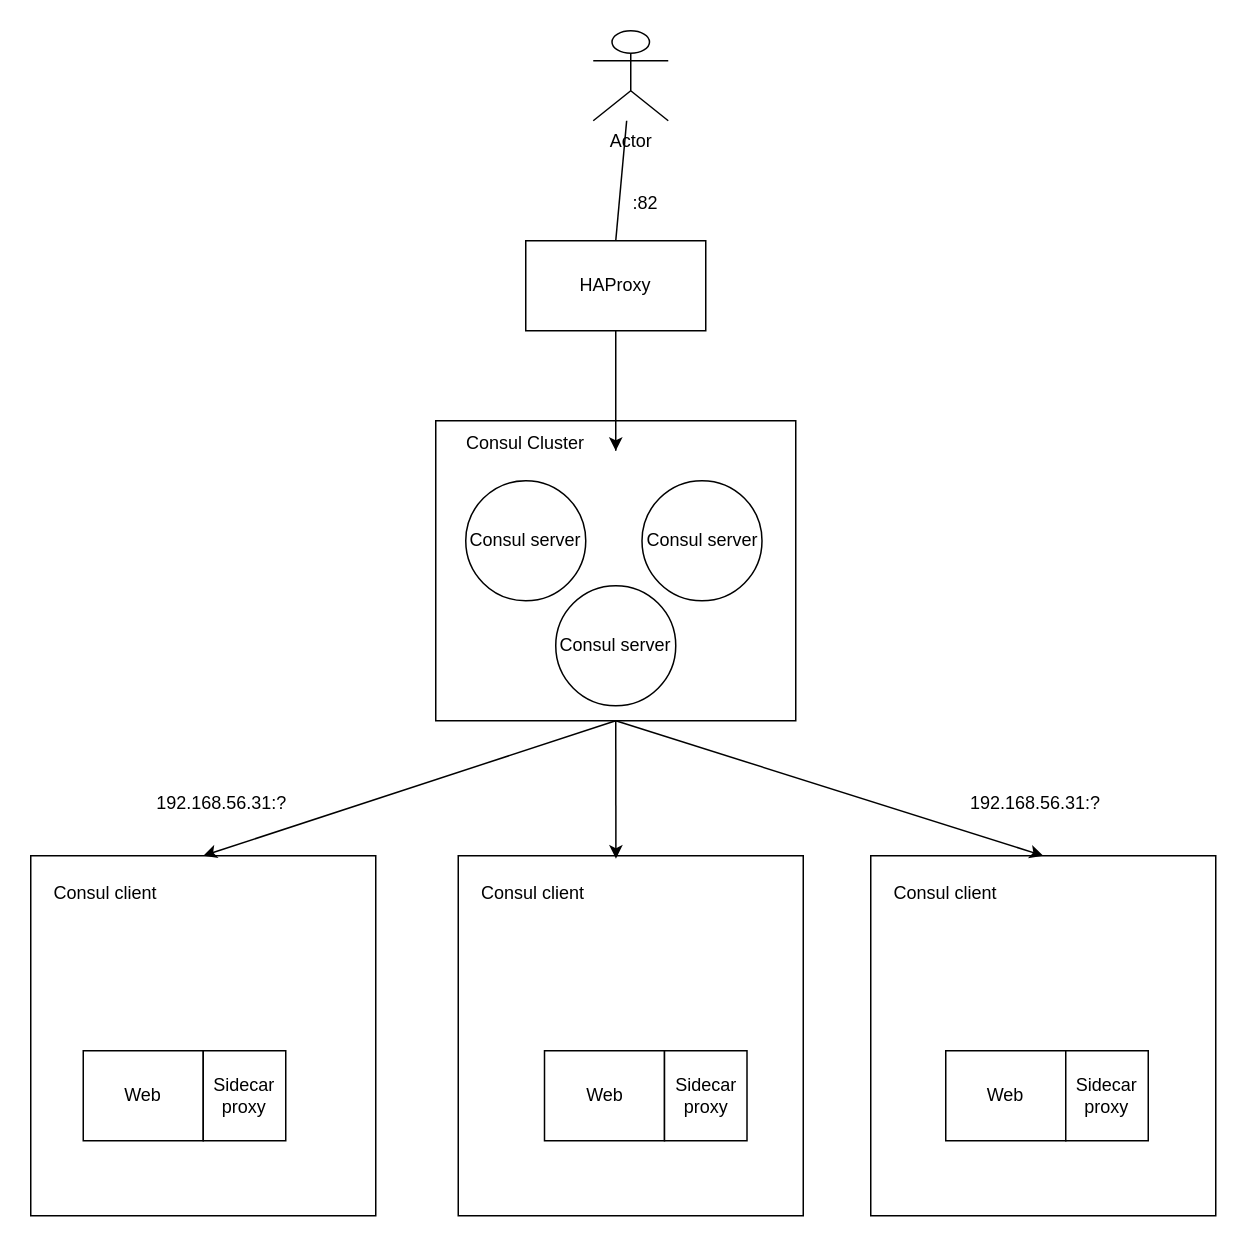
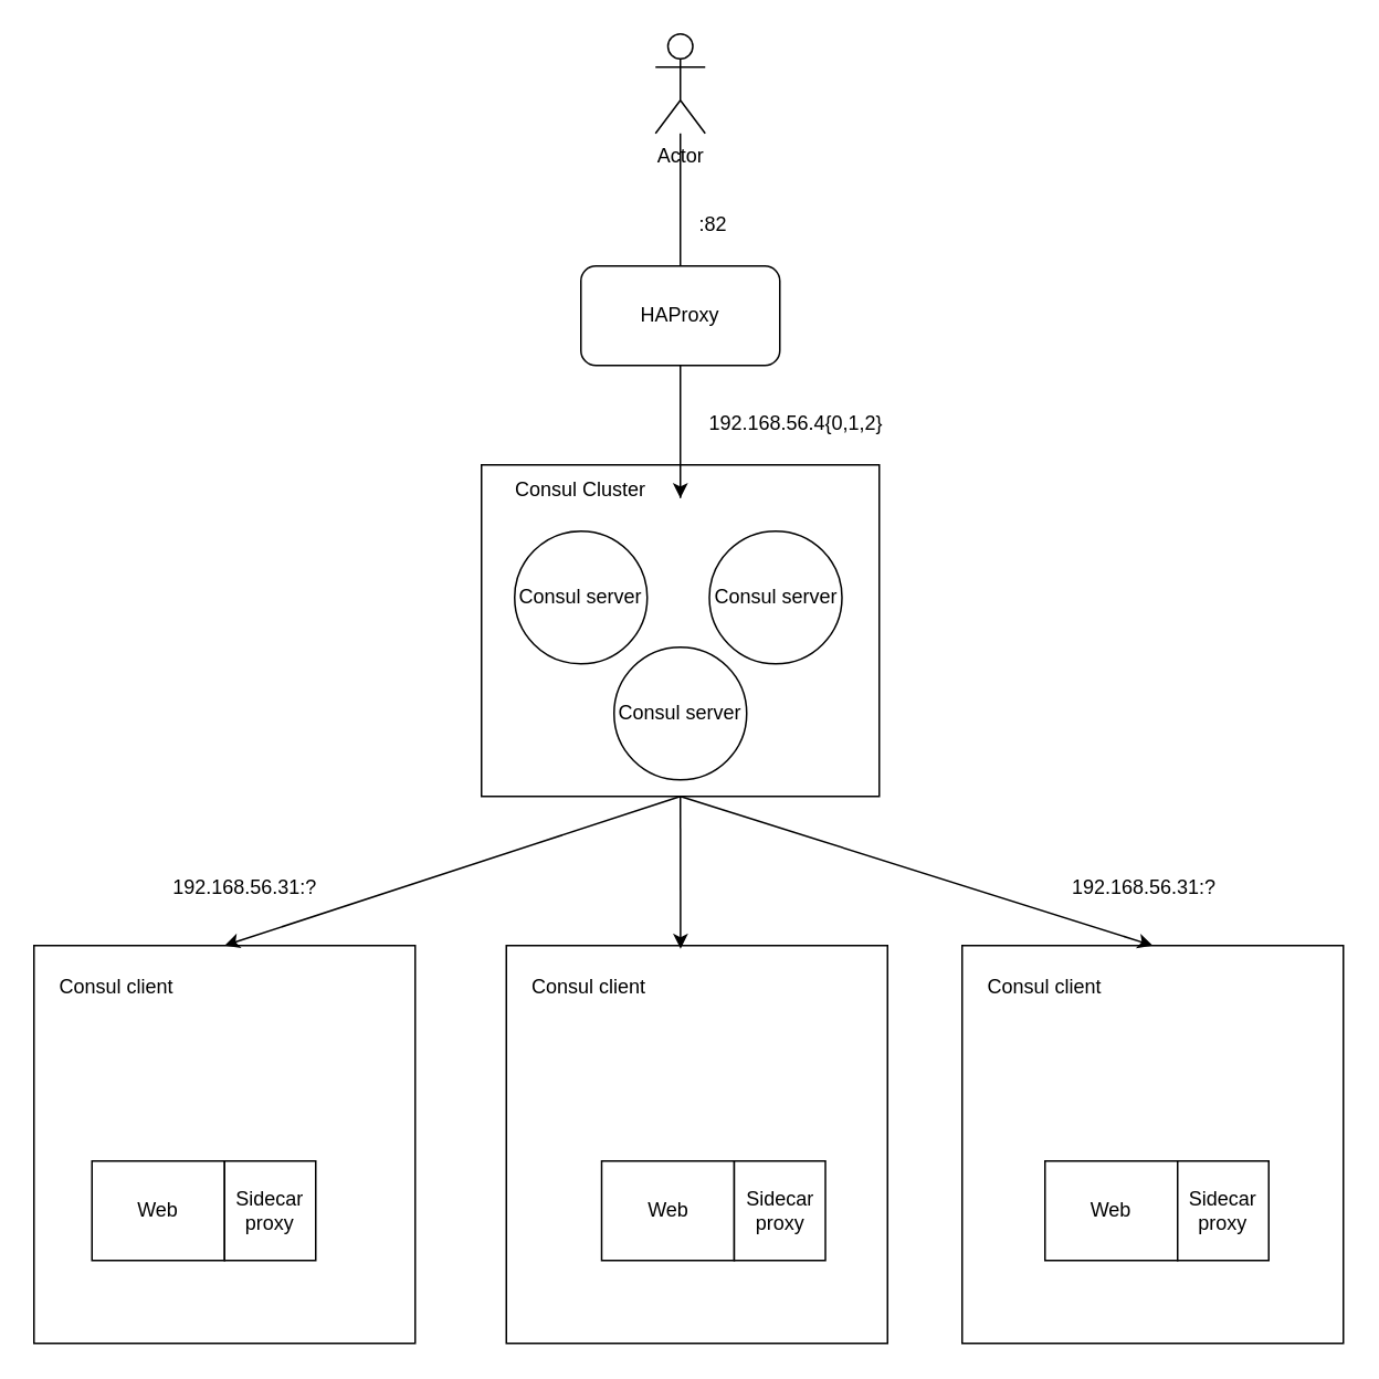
  <mxCell id="0" />
  <mxCell id="1" parent="0" />
  <mxCell id="2" value="Web" style="rounded=0;whiteSpace=wrap;html=1;" vertex="1" parent="1"><mxGeometry x="55" y="700" width="80" height="60" as="geometry" /></mxCell>
  <mxCell id="3" value="Sidecar proxy" style="rounded=0;whiteSpace=wrap;html=1;" vertex="1" parent="1"><mxGeometry x="135" y="700" width="55" height="60" as="geometry" /></mxCell>
  <mxCell id="4" value="" style="rounded=0;whiteSpace=wrap;html=1;fillColor=none;" vertex="1" parent="1"><mxGeometry x="20" y="570" width="230" height="240" as="geometry" /></mxCell>
  <mxCell id="5" value="Web" style="rounded=0;whiteSpace=wrap;html=1;" vertex="1" parent="1"><mxGeometry x="362.5" y="700" width="80" height="60" as="geometry" /></mxCell>
  <mxCell id="6" value="Sidecar proxy" style="rounded=0;whiteSpace=wrap;html=1;" vertex="1" parent="1"><mxGeometry x="442.5" y="700" width="55" height="60" as="geometry" /></mxCell>
  <mxCell id="7" value="Web" style="rounded=0;whiteSpace=wrap;html=1;" vertex="1" parent="1"><mxGeometry x="630" y="700" width="80" height="60" as="geometry" /></mxCell>
  <mxCell id="8" value="Sidecar proxy" style="rounded=0;whiteSpace=wrap;html=1;" vertex="1" parent="1"><mxGeometry x="710" y="700" width="55" height="60" as="geometry" /></mxCell>
  <mxCell id="9" value="Consul client" style="text;html=1;strokeColor=none;fillColor=none;align=center;verticalAlign=middle;whiteSpace=wrap;rounded=0;" vertex="1" parent="1"><mxGeometry x="20" y="580" width="100" height="30" as="geometry" /></mxCell>
  <mxCell id="10" value="" style="rounded=0;whiteSpace=wrap;html=1;fillColor=none;" vertex="1" parent="1"><mxGeometry x="305" y="570" width="230" height="240" as="geometry" /></mxCell>
  <mxCell id="11" value="" style="rounded=0;whiteSpace=wrap;html=1;fillColor=none;" vertex="1" parent="1"><mxGeometry x="580" y="570" width="230" height="240" as="geometry" /></mxCell>
  <mxCell id="12" value="Consul client" style="text;html=1;strokeColor=none;fillColor=none;align=center;verticalAlign=middle;whiteSpace=wrap;rounded=0;" vertex="1" parent="1"><mxGeometry x="305" y="580" width="100" height="30" as="geometry" /></mxCell>
  <mxCell id="13" value="Consul client" style="text;html=1;strokeColor=none;fillColor=none;align=center;verticalAlign=middle;whiteSpace=wrap;rounded=0;" vertex="1" parent="1"><mxGeometry x="580" y="580" width="100" height="30" as="geometry" /></mxCell>
  <mxCell id="14" value="Consul server" style="ellipse;whiteSpace=wrap;html=1;aspect=fixed;fillColor=none;" vertex="1" parent="1"><mxGeometry x="310" y="320" width="80" height="80" as="geometry" /></mxCell>
  <mxCell id="15" value="Consul server" style="ellipse;whiteSpace=wrap;html=1;aspect=fixed;fillColor=none;" vertex="1" parent="1"><mxGeometry x="370" y="390" width="80" height="80" as="geometry" /></mxCell>
  <mxCell id="16" value="Consul server" style="ellipse;whiteSpace=wrap;html=1;aspect=fixed;fillColor=none;" vertex="1" parent="1"><mxGeometry x="427.5" y="320" width="80" height="80" as="geometry" /></mxCell>
  <mxCell id="17" value="" style="rounded=0;whiteSpace=wrap;html=1;fillColor=none;" vertex="1" parent="1"><mxGeometry x="290" y="280" width="240" height="200" as="geometry" /></mxCell>
  <mxCell id="18" value="&lt;div&gt;Consul Cluster&lt;/div&gt;" style="text;html=1;strokeColor=none;fillColor=none;align=center;verticalAlign=middle;whiteSpace=wrap;rounded=0;" vertex="1" parent="1"><mxGeometry x="290" y="280" width="120" height="30" as="geometry" /></mxCell>
- <mxCell id="19" value="HAProxy" style="rounded=0;whiteSpace=wrap;html=1;fillColor=default;" vertex="1" parent="1"><mxGeometry x="350" y="160" width="120" height="60" as="geometry" /></mxCell>
- <mxCell id="20" value="Actor" style="shape=umlActor;verticalLabelPosition=bottom;verticalAlign=top;html=1;outlineConnect=0;fillColor=default;" vertex="1" parent="1"><mxGeometry x="395" y="20" width="50" height="60" as="geometry" /></mxCell>
+ <mxCell id="19" value="HAProxy" style="whiteSpace=wrap;html=1;fillColor=default;rounded=1;" vertex="1" parent="1"><mxGeometry x="350" y="160" width="120" height="60" as="geometry" /></mxCell>
+ <mxCell id="20" value="Actor" style="shape=umlActor;verticalLabelPosition=bottom;verticalAlign=top;html=1;outlineConnect=0;fillColor=default;" vertex="1" parent="1"><mxGeometry x="395" y="20" width="30" height="60" as="geometry" /></mxCell>
  <mxCell id="21" value="" style="endArrow=none;html=1;rounded=0;entryX=0.5;entryY=0;entryDx=0;entryDy=0;" edge="1" parent="1" source="20" target="19"><mxGeometry width="50" height="50" relative="1" as="geometry"><mxPoint x="370" y="380" as="sourcePoint" /><mxPoint x="420" y="330" as="targetPoint" /></mxGeometry></mxCell>
  <mxCell id="22" value=":82" style="text;html=1;strokeColor=none;fillColor=none;align=center;verticalAlign=middle;whiteSpace=wrap;rounded=0;" vertex="1" parent="1"><mxGeometry x="400" width="60" height="30" as="geometry" y="120" /></mxCell>
  <mxCell id="23" value="" style="endArrow=classic;html=1;rounded=0;" edge="1" parent="1" source="19"><mxGeometry width="50" height="50" relative="1" as="geometry"><mxPoint x="370" y="380" as="sourcePoint" /><mxPoint x="410" y="300" as="targetPoint" /><Array as="points"><mxPoint x="410" y="300" /><mxPoint x="410" y="280" /></Array></mxGeometry></mxCell>
+ <mxCell id="24" value="192.168.56.4{0,1,2}" style="text;html=1;strokeColor=none;fillColor=none;align=center;verticalAlign=middle;whiteSpace=wrap;rounded=0;" vertex="1" parent="1"><mxGeometry x="390" y="240" width="180" height="30" as="geometry" /></mxCell>
  <mxCell id="25" value="" style="endArrow=classic;html=1;rounded=0;exitX=0.5;exitY=1;exitDx=0;exitDy=0;entryX=0.5;entryY=0;entryDx=0;entryDy=0;" edge="1" parent="1" source="17" target="4"><mxGeometry width="50" height="50" relative="1" as="geometry"><mxPoint x="370" y="440" as="sourcePoint" /><mxPoint x="420" y="390" as="targetPoint" /></mxGeometry></mxCell>
  <mxCell id="26" value="" style="endArrow=classic;html=1;rounded=0;entryX=0.457;entryY=0.008;entryDx=0;entryDy=0;entryPerimeter=0;" edge="1" parent="1" target="10"><mxGeometry width="50" height="50" relative="1" as="geometry"><mxPoint x="410" y="480" as="sourcePoint" /><mxPoint x="175" y="530" as="targetPoint" /></mxGeometry></mxCell>
  <mxCell id="27" value="" style="endArrow=classic;html=1;rounded=0;exitX=0.5;exitY=1;exitDx=0;exitDy=0;entryX=0.5;entryY=0;entryDx=0;entryDy=0;" edge="1" parent="1" source="17" target="11"><mxGeometry width="50" height="50" relative="1" as="geometry"><mxPoint x="430" y="510" as="sourcePoint" /><mxPoint x="185" y="540" as="targetPoint" /></mxGeometry></mxCell>
  <mxCell id="28" value="192.168.56.31:?" style="text;html=1;strokeColor=none;fillColor=none;align=center;verticalAlign=middle;whiteSpace=wrap;rounded=0;" vertex="1" parent="1"><mxGeometry x="90" y="520" width="115" height="30" as="geometry" /></mxCell>
  <mxCell id="29" value="192.168.56.31:?" style="text;html=1;strokeColor=none;fillColor=none;align=center;verticalAlign=middle;whiteSpace=wrap;rounded=0;" vertex="1" parent="1"><mxGeometry x="630" y="520" width="120" height="30" as="geometry" /></mxCell>
